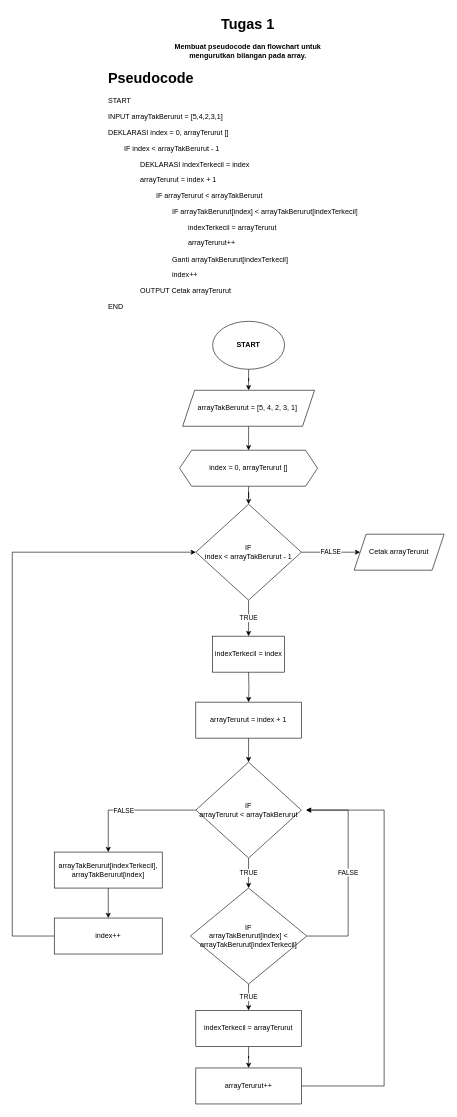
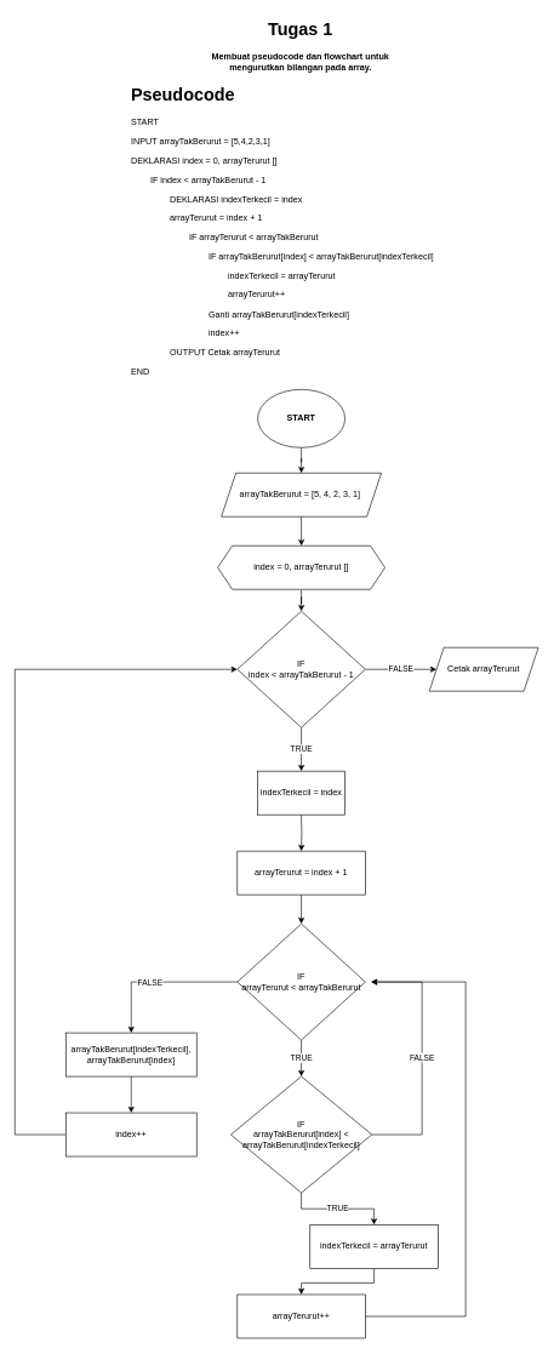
  <mxCell id="0" />
  <mxCell id="1" parent="0" />
  <mxCell id="2" value="&lt;h1&gt;Tugas 1&lt;/h1&gt;&lt;p&gt;Membuat pseudocode dan flowchart untuk mengurutkan bilangan pada array.&lt;/p&gt;" style="text;html=1;strokeColor=none;fillColor=none;spacing=5;spacingTop=-20;whiteSpace=wrap;overflow=hidden;rounded=0;align=center;fontStyle=1" parent="1" vertex="1"><mxGeometry x="263" y="20" width="300" height="120" as="geometry" /></mxCell>
  <mxCell id="3" value="&lt;h1&gt;Pseudocode&lt;/h1&gt;&lt;p&gt;START&lt;/p&gt;&lt;p&gt;INPUT arrayTakBerurut = [5,4,2,3,1]&lt;/p&gt;&lt;p&gt;DEKLARASI index = 0, arrayTerurut []&lt;/p&gt;&lt;p&gt;&lt;span style=&quot;white-space: pre;&quot;&gt;&#09;&lt;/span&gt;IF index &amp;lt; arrayTakBerurut - 1&lt;/p&gt;&lt;p&gt;&lt;span style=&quot;white-space: pre;&quot;&gt;&#09;&lt;/span&gt;&lt;span style=&quot;white-space: pre;&quot;&gt;&#09;&lt;/span&gt;DEKLARASI indexTerkecil = index&lt;br&gt;&lt;/p&gt;&lt;p&gt;&lt;span style=&quot;white-space: pre;&quot;&gt;&#09;&lt;/span&gt;&lt;span style=&quot;white-space: pre;&quot;&gt;&#09;&lt;/span&gt;arrayTerurut = index + 1&lt;br&gt;&lt;/p&gt;&lt;p&gt;&lt;span style=&quot;white-space: pre;&quot;&gt;&#09;&lt;/span&gt;&lt;span style=&quot;white-space: pre;&quot;&gt;&#09;&lt;/span&gt;&lt;span style=&quot;white-space: pre;&quot;&gt;&#09;&lt;/span&gt;IF arrayTerurut &amp;lt; arrayTakBerurut&lt;/p&gt;&lt;p&gt;&lt;span style=&quot;white-space: pre;&quot;&gt;&#09;&lt;/span&gt;&lt;span style=&quot;white-space: pre;&quot;&gt;&#09;&lt;/span&gt;&lt;span style=&quot;white-space: pre;&quot;&gt;&#09;&lt;/span&gt;&lt;span style=&quot;white-space: pre;&quot;&gt;&#09;&lt;/span&gt;IF arrayTakBerurut[index] &amp;lt; arrayTakBerurut[indexTerkecil]&lt;br&gt;&lt;/p&gt;&lt;p&gt;&lt;span style=&quot;white-space: pre;&quot;&gt;&lt;span style=&quot;white-space: pre;&quot;&gt;&#09;&lt;/span&gt;&lt;span style=&quot;white-space: pre;&quot;&gt;&#09;&lt;/span&gt;&lt;span style=&quot;white-space: pre;&quot;&gt;&#09;&lt;/span&gt;&lt;span style=&quot;white-space: pre;&quot;&gt;&#09;&lt;/span&gt;&lt;span style=&quot;white-space: pre;&quot;&gt;&#09;&lt;/span&gt;indexTerkecil = arrayTerurut&lt;/span&gt;&lt;/p&gt;&lt;p&gt;&lt;span style=&quot;white-space: pre;&quot;&gt;&lt;span style=&quot;white-space: pre;&quot;&gt;&#09;&lt;/span&gt;&lt;span style=&quot;white-space: pre;&quot;&gt;&#09;&lt;/span&gt;&lt;span style=&quot;white-space: pre;&quot;&gt;&#09;&lt;/span&gt;&lt;span style=&quot;white-space: pre;&quot;&gt;&#09;&lt;/span&gt;&lt;span style=&quot;white-space: pre;&quot;&gt;&#09;&lt;/span&gt;arrayTerurut++&lt;/span&gt;&lt;/p&gt;&lt;p&gt;&lt;span style=&quot;white-space: pre;&quot;&gt;&lt;span style=&quot;white-space: pre;&quot;&gt;&#09;&lt;/span&gt;&lt;span style=&quot;white-space: pre;&quot;&gt;&#09;&lt;/span&gt;&lt;span style=&quot;white-space: pre;&quot;&gt;&#09;&lt;/span&gt;&lt;span style=&quot;white-space: pre;&quot;&gt;&#09;&lt;/span&gt;Ganti arrayTakBerurut[indexTerkecil]&lt;/span&gt;&lt;/p&gt;&lt;p&gt;&lt;span style=&quot;white-space: pre;&quot;&gt;&lt;span style=&quot;white-space: pre;&quot;&gt;&#09;&lt;/span&gt;&lt;span style=&quot;white-space: pre;&quot;&gt;&#09;&lt;/span&gt;&lt;span style=&quot;white-space: pre;&quot;&gt;&#09;&lt;/span&gt;&lt;span style=&quot;white-space: pre;&quot;&gt;&#09;&lt;/span&gt;index++&lt;/span&gt;&lt;/p&gt;&lt;p&gt;&lt;span style=&quot;white-space: pre;&quot;&gt;&lt;span style=&quot;white-space: pre;&quot;&gt;&#09;&lt;/span&gt;&lt;span style=&quot;white-space: pre;&quot;&gt;&#09;&lt;/span&gt;OUTPUT Cetak arrayTerurut&lt;/span&gt;&lt;/p&gt;&lt;p&gt;END&lt;/p&gt;" style="text;html=1;strokeColor=none;fillColor=none;spacing=5;spacingTop=-20;whiteSpace=wrap;overflow=hidden;rounded=0;" parent="1" vertex="1"><mxGeometry x="175" y="110" width="476" height="420" as="geometry" /></mxCell>
  <mxCell id="4" value="" style="edgeStyle=orthogonalEdgeStyle;rounded=0;orthogonalLoop=1;jettySize=auto;html=1;" edge="1" parent="1" source="5" target="31"><mxGeometry relative="1" as="geometry" /></mxCell>
  <mxCell id="5" value="&lt;b&gt;START&lt;/b&gt;" style="ellipse;whiteSpace=wrap;html=1;" parent="1" vertex="1"><mxGeometry x="354" y="535" width="120" height="80" as="geometry" /></mxCell>
  <mxCell id="6" value="" style="edgeStyle=orthogonalEdgeStyle;rounded=0;orthogonalLoop=1;jettySize=auto;html=1;" parent="1" source="7" target="10" edge="1"><mxGeometry relative="1" as="geometry" /></mxCell>
  <mxCell id="7" value="&lt;span style=&quot;text-align: left;&quot;&gt;index = 0, arrayTerurut []&lt;/span&gt;" style="shape=hexagon;perimeter=hexagonPerimeter2;whiteSpace=wrap;html=1;fixedSize=1;" parent="1" vertex="1"><mxGeometry x="299" y="750" width="230" height="60" as="geometry" /></mxCell>
  <mxCell id="8" value="TRUE" style="edgeStyle=orthogonalEdgeStyle;rounded=0;orthogonalLoop=1;jettySize=auto;html=1;" parent="1" source="10" edge="1"><mxGeometry relative="1" as="geometry"><mxPoint x="414" y="1060" as="targetPoint" /></mxGeometry></mxCell>
  <mxCell id="9" value="FALSE" style="edgeStyle=orthogonalEdgeStyle;rounded=0;orthogonalLoop=1;jettySize=auto;html=1;" parent="1" source="10" target="29" edge="1"><mxGeometry relative="1" as="geometry" /></mxCell>
  <mxCell id="10" value="IF&lt;br&gt;index &amp;lt; arrayTakBerurut - 1" style="rhombus;whiteSpace=wrap;html=1;" parent="1" vertex="1"><mxGeometry x="326" y="840" width="176" height="160" as="geometry" /></mxCell>
  <mxCell id="11" value="" style="edgeStyle=orthogonalEdgeStyle;rounded=0;orthogonalLoop=1;jettySize=auto;html=1;" parent="1" target="13" edge="1"><mxGeometry relative="1" as="geometry"><mxPoint x="414" y="1120" as="sourcePoint" /></mxGeometry></mxCell>
  <mxCell id="12" value="" style="edgeStyle=orthogonalEdgeStyle;rounded=0;orthogonalLoop=1;jettySize=auto;html=1;" parent="1" source="13" target="17" edge="1"><mxGeometry relative="1" as="geometry" /></mxCell>
  <mxCell id="13" value="arrayTerurut = index + 1" style="rounded=0;whiteSpace=wrap;html=1;" parent="1" vertex="1"><mxGeometry x="326" y="1170" width="176" height="60" as="geometry" /></mxCell>
  <mxCell id="14" value="TRUE" style="edgeStyle=orthogonalEdgeStyle;rounded=0;orthogonalLoop=1;jettySize=auto;html=1;" parent="1" source="17" target="20" edge="1"><mxGeometry relative="1" as="geometry" /></mxCell>
  <mxCell id="15" style="edgeStyle=orthogonalEdgeStyle;rounded=0;orthogonalLoop=1;jettySize=auto;html=1;entryX=0.5;entryY=0;entryDx=0;entryDy=0;" parent="1" source="17" target="26" edge="1"><mxGeometry relative="1" as="geometry" /></mxCell>
  <mxCell id="16" value="FALSE" style="edgeLabel;html=1;align=center;verticalAlign=middle;resizable=0;points=[];" parent="15" vertex="1" connectable="0"><mxGeometry x="0.117" relative="1" as="geometry"><mxPoint as="offset" /></mxGeometry></mxCell>
  <mxCell id="17" value="IF&lt;br&gt;arrayTerurut &amp;lt; arrayTakBerurut" style="rhombus;whiteSpace=wrap;html=1;" parent="1" vertex="1"><mxGeometry x="326" y="1270" width="176" height="160" as="geometry" /></mxCell>
  <mxCell id="18" value="TRUE" style="edgeStyle=orthogonalEdgeStyle;rounded=0;orthogonalLoop=1;jettySize=auto;html=1;" parent="1" source="20" target="22" edge="1"><mxGeometry relative="1" as="geometry" /></mxCell>
  <mxCell id="19" value="FALSE" style="edgeStyle=orthogonalEdgeStyle;rounded=0;orthogonalLoop=1;jettySize=auto;html=1;exitX=1;exitY=0.5;exitDx=0;exitDy=0;" edge="1" parent="1" source="20"><mxGeometry relative="1" as="geometry"><mxPoint x="510" y="1350" as="targetPoint" /><Array as="points"><mxPoint x="580" y="1560" /><mxPoint x="580" y="1350" /></Array></mxGeometry></mxCell>
  <mxCell id="20" value="IF&lt;br&gt;arrayTakBerurut[index] &amp;lt; arrayTakBerurut[indexTerkecil]" style="rhombus;whiteSpace=wrap;html=1;" parent="1" vertex="1"><mxGeometry x="317" y="1480" width="194" height="160" as="geometry" /></mxCell>
  <mxCell id="21" value="" style="edgeStyle=orthogonalEdgeStyle;rounded=0;orthogonalLoop=1;jettySize=auto;html=1;" parent="1" source="22" target="24" edge="1"><mxGeometry relative="1" as="geometry" /></mxCell>
- <mxCell id="22" value="indexTerkecil = arrayTerurut" style="rounded=0;whiteSpace=wrap;html=1;" parent="1" vertex="1"><mxGeometry x="326" y="1684" width="176" height="60" as="geometry" /></mxCell>
+ <mxCell id="22" value="indexTerkecil = arrayTerurut" style="rounded=0;whiteSpace=wrap;html=1;" parent="1" vertex="1"><mxGeometry x="426" y="1684" width="176" height="60" as="geometry" /></mxCell>
  <mxCell id="23" value="" style="edgeStyle=orthogonalEdgeStyle;rounded=0;orthogonalLoop=1;jettySize=auto;html=1;" edge="1" parent="1" source="24"><mxGeometry relative="1" as="geometry"><mxPoint x="510" y="1350" as="targetPoint" /><Array as="points"><mxPoint x="640" y="1810" /><mxPoint x="640" y="1350" /></Array></mxGeometry></mxCell>
  <mxCell id="24" value="arrayTerurut++" style="rounded=0;whiteSpace=wrap;html=1;" parent="1" vertex="1"><mxGeometry x="326" y="1780" width="176" height="60" as="geometry" /></mxCell>
  <mxCell id="25" value="" style="edgeStyle=orthogonalEdgeStyle;rounded=0;orthogonalLoop=1;jettySize=auto;html=1;" parent="1" source="26" target="28" edge="1"><mxGeometry relative="1" as="geometry" /></mxCell>
  <mxCell id="26" value="arrayTakBerurut[indexTerkecil], arrayTakBerurut[index]" style="rounded=0;whiteSpace=wrap;html=1;" parent="1" vertex="1"><mxGeometry x="90" y="1420" width="180" height="60" as="geometry" /></mxCell>
  <mxCell id="27" style="edgeStyle=orthogonalEdgeStyle;rounded=0;orthogonalLoop=1;jettySize=auto;html=1;entryX=0;entryY=0.5;entryDx=0;entryDy=0;" parent="1" source="28" target="10" edge="1"><mxGeometry relative="1" as="geometry"><Array as="points"><mxPoint x="20" y="1560" /><mxPoint x="20" y="920" /></Array></mxGeometry></mxCell>
  <mxCell id="28" value="index++" style="rounded=0;whiteSpace=wrap;html=1;" parent="1" vertex="1"><mxGeometry x="90" y="1530" width="180" height="60" as="geometry" /></mxCell>
  <mxCell id="29" value="Cetak arrayTerurut" style="shape=parallelogram;perimeter=parallelogramPerimeter;whiteSpace=wrap;html=1;fixedSize=1;" parent="1" vertex="1"><mxGeometry x="590" y="890" width="150" height="60" as="geometry" /></mxCell>
  <mxCell id="30" value="" style="edgeStyle=orthogonalEdgeStyle;rounded=0;orthogonalLoop=1;jettySize=auto;html=1;" edge="1" parent="1" source="31" target="7"><mxGeometry relative="1" as="geometry" /></mxCell>
  <mxCell id="31" value="&lt;span style=&quot;text-align: left;&quot;&gt;arrayTakBerurut = [5, 4, 2, 3, 1]&amp;nbsp;&lt;/span&gt;" style="shape=parallelogram;perimeter=parallelogramPerimeter;whiteSpace=wrap;html=1;fixedSize=1;" vertex="1" parent="1"><mxGeometry x="304" y="650" width="220" height="60" as="geometry" /></mxCell>
  <mxCell id="32" value="indexTerkecil = index" style="rounded=0;whiteSpace=wrap;html=1;" vertex="1" parent="1"><mxGeometry x="354" y="1060" width="120" height="60" as="geometry" /></mxCell>
